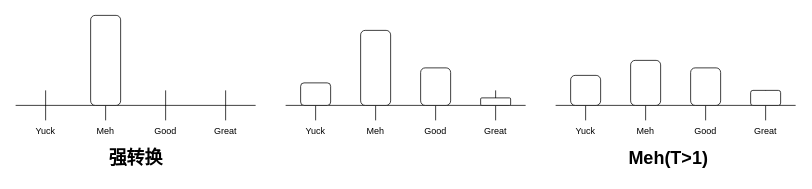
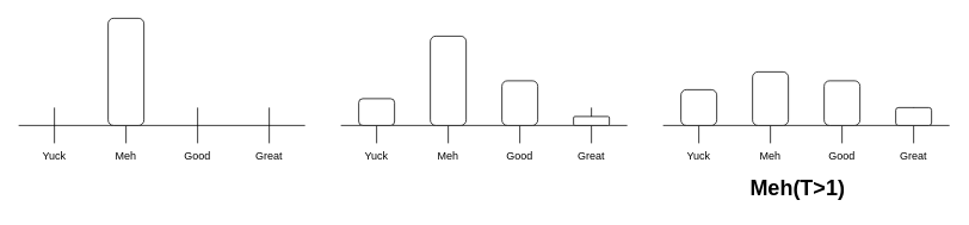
  <mxCell id="0" />
  <mxCell id="1" parent="0" />
  <mxCell id="2" value="" style="endArrow=none;html=1;" edge="1" parent="1"><mxGeometry width="50" height="50" relative="1" as="geometry"><mxPoint x="20" y="140" as="sourcePoint" /><mxPoint x="340" y="140" as="targetPoint" /></mxGeometry></mxCell>
  <mxCell id="3" value="" style="endArrow=none;html=1;" edge="1" parent="1"><mxGeometry width="50" height="50" relative="1" as="geometry"><mxPoint x="60" y="160" as="sourcePoint" /><mxPoint x="60" y="120" as="targetPoint" /></mxGeometry></mxCell>
  <mxCell id="4" value="" style="endArrow=none;html=1;" edge="1" parent="1"><mxGeometry width="50" height="50" relative="1" as="geometry"><mxPoint x="140" y="160" as="sourcePoint" /><mxPoint x="140" y="120" as="targetPoint" /></mxGeometry></mxCell>
  <mxCell id="5" value="" style="endArrow=none;html=1;" edge="1" parent="1"><mxGeometry width="50" height="50" relative="1" as="geometry"><mxPoint x="220" y="160" as="sourcePoint" /><mxPoint x="220" y="120" as="targetPoint" /></mxGeometry></mxCell>
  <mxCell id="6" value="" style="endArrow=none;html=1;" edge="1" parent="1"><mxGeometry width="50" height="50" relative="1" as="geometry"><mxPoint x="300" y="160" as="sourcePoint" /><mxPoint x="300" y="120" as="targetPoint" /></mxGeometry></mxCell>
  <mxCell id="7" value="Yuck" style="text;html=1;strokeColor=none;fillColor=none;align=center;verticalAlign=middle;whiteSpace=wrap;rounded=0;" vertex="1" parent="1"><mxGeometry x="30" y="160" width="60" height="30" as="geometry" /></mxCell>
  <mxCell id="8" value="Meh" style="text;html=1;strokeColor=none;fillColor=none;align=center;verticalAlign=middle;whiteSpace=wrap;rounded=0;" vertex="1" parent="1"><mxGeometry x="110" y="160" width="60" height="30" as="geometry" /></mxCell>
  <mxCell id="9" value="Good" style="text;html=1;strokeColor=none;fillColor=none;align=center;verticalAlign=middle;whiteSpace=wrap;rounded=0;" vertex="1" parent="1"><mxGeometry x="190" y="160" width="60" height="30" as="geometry" /></mxCell>
  <mxCell id="10" value="Great" style="text;html=1;strokeColor=none;fillColor=none;align=center;verticalAlign=middle;whiteSpace=wrap;rounded=0;" vertex="1" parent="1"><mxGeometry x="270" y="160" width="60" height="30" as="geometry" /></mxCell>
  <mxCell id="11" value="" style="rounded=1;whiteSpace=wrap;html=1;" vertex="1" parent="1"><mxGeometry x="120" y="20" width="40" height="120" as="geometry" /></mxCell>
  <mxCell id="12" value="" style="endArrow=none;html=1;" edge="1" parent="1"><mxGeometry width="50" height="50" relative="1" as="geometry"><mxPoint x="380" y="140" as="sourcePoint" /><mxPoint x="700" y="140" as="targetPoint" /></mxGeometry></mxCell>
  <mxCell id="13" value="" style="endArrow=none;html=1;" edge="1" parent="1"><mxGeometry width="50" height="50" relative="1" as="geometry"><mxPoint x="420" y="160" as="sourcePoint" /><mxPoint x="420" y="120" as="targetPoint" /></mxGeometry></mxCell>
  <mxCell id="14" value="" style="endArrow=none;html=1;" edge="1" parent="1"><mxGeometry width="50" height="50" relative="1" as="geometry"><mxPoint x="500" y="160" as="sourcePoint" /><mxPoint x="500" y="120" as="targetPoint" /></mxGeometry></mxCell>
  <mxCell id="15" value="" style="endArrow=none;html=1;startArrow=none;" edge="1" parent="1" source="25"><mxGeometry width="50" height="50" relative="1" as="geometry"><mxPoint x="580" y="160" as="sourcePoint" /><mxPoint x="580" y="120" as="targetPoint" /></mxGeometry></mxCell>
  <mxCell id="16" value="" style="endArrow=none;html=1;" edge="1" parent="1"><mxGeometry width="50" height="50" relative="1" as="geometry"><mxPoint x="660" y="160" as="sourcePoint" /><mxPoint x="660" y="120" as="targetPoint" /></mxGeometry></mxCell>
  <mxCell id="17" value="Yuck" style="text;html=1;strokeColor=none;fillColor=none;align=center;verticalAlign=middle;whiteSpace=wrap;rounded=0;" vertex="1" parent="1"><mxGeometry x="390" y="160" width="60" height="30" as="geometry" /></mxCell>
  <mxCell id="18" value="Meh" style="text;html=1;strokeColor=none;fillColor=none;align=center;verticalAlign=middle;whiteSpace=wrap;rounded=0;" vertex="1" parent="1"><mxGeometry x="470" y="160" width="60" height="30" as="geometry" /></mxCell>
  <mxCell id="19" value="Good" style="text;html=1;strokeColor=none;fillColor=none;align=center;verticalAlign=middle;whiteSpace=wrap;rounded=0;" vertex="1" parent="1"><mxGeometry x="550" y="160" width="60" height="30" as="geometry" /></mxCell>
  <mxCell id="20" value="Great" style="text;html=1;strokeColor=none;fillColor=none;align=center;verticalAlign=middle;whiteSpace=wrap;rounded=0;" vertex="1" parent="1"><mxGeometry x="630" y="160" width="60" height="30" as="geometry" /></mxCell>
  <mxCell id="21" value="" style="rounded=1;whiteSpace=wrap;html=1;" vertex="1" parent="1"><mxGeometry x="480" y="40" width="40" height="100" as="geometry" /></mxCell>
- <mxCell id="22" value="强转换" style="text;strokeColor=none;fillColor=none;html=1;fontSize=24;fontStyle=1;verticalAlign=middle;align=center;" vertex="1" parent="1"><mxGeometry x="130" y="190" width="100" height="40" as="geometry" /></mxCell>
  <mxCell id="23" value="" style="rounded=1;whiteSpace=wrap;html=1;" vertex="1" parent="1"><mxGeometry x="400" y="110" width="40" height="30" as="geometry" /></mxCell>
  <mxCell id="24" value="" style="endArrow=none;html=1;" edge="1" parent="1" target="25"><mxGeometry width="50" height="50" relative="1" as="geometry"><mxPoint x="580" y="160" as="sourcePoint" /><mxPoint x="580" y="120" as="targetPoint" /></mxGeometry></mxCell>
  <mxCell id="25" value="" style="rounded=1;whiteSpace=wrap;html=1;" vertex="1" parent="1"><mxGeometry x="560" y="90" width="40" height="50" as="geometry" /></mxCell>
  <mxCell id="26" value="" style="rounded=1;whiteSpace=wrap;html=1;" vertex="1" parent="1"><mxGeometry x="640" y="130" width="40" height="10" as="geometry" /></mxCell>
  <mxCell id="27" value="" style="endArrow=none;html=1;" edge="1" parent="1"><mxGeometry width="50" height="50" relative="1" as="geometry"><mxPoint x="740" y="140" as="sourcePoint" /><mxPoint x="1060" y="140" as="targetPoint" /></mxGeometry></mxCell>
  <mxCell id="28" value="" style="endArrow=none;html=1;" edge="1" parent="1"><mxGeometry width="50" height="50" relative="1" as="geometry"><mxPoint x="780" y="160" as="sourcePoint" /><mxPoint x="780" y="120" as="targetPoint" /></mxGeometry></mxCell>
  <mxCell id="29" value="" style="endArrow=none;html=1;" edge="1" parent="1"><mxGeometry width="50" height="50" relative="1" as="geometry"><mxPoint x="860" y="160" as="sourcePoint" /><mxPoint x="860" y="120" as="targetPoint" /></mxGeometry></mxCell>
  <mxCell id="30" value="" style="endArrow=none;html=1;startArrow=none;" edge="1" parent="1" source="39"><mxGeometry width="50" height="50" relative="1" as="geometry"><mxPoint x="940" y="160" as="sourcePoint" /><mxPoint x="940" y="120" as="targetPoint" /></mxGeometry></mxCell>
  <mxCell id="31" value="" style="endArrow=none;html=1;" edge="1" parent="1"><mxGeometry width="50" height="50" relative="1" as="geometry"><mxPoint x="1020" y="160" as="sourcePoint" /><mxPoint x="1020" y="120" as="targetPoint" /></mxGeometry></mxCell>
  <mxCell id="32" value="Yuck" style="text;html=1;strokeColor=none;fillColor=none;align=center;verticalAlign=middle;whiteSpace=wrap;rounded=0;" vertex="1" parent="1"><mxGeometry x="750" y="160" width="60" height="30" as="geometry" /></mxCell>
  <mxCell id="33" value="Meh" style="text;html=1;strokeColor=none;fillColor=none;align=center;verticalAlign=middle;whiteSpace=wrap;rounded=0;" vertex="1" parent="1"><mxGeometry x="830" y="160" width="60" height="30" as="geometry" /></mxCell>
  <mxCell id="34" value="Good" style="text;html=1;strokeColor=none;fillColor=none;align=center;verticalAlign=middle;whiteSpace=wrap;rounded=0;" vertex="1" parent="1"><mxGeometry x="910" y="160" width="60" height="30" as="geometry" /></mxCell>
  <mxCell id="35" value="Great" style="text;html=1;strokeColor=none;fillColor=none;align=center;verticalAlign=middle;whiteSpace=wrap;rounded=0;" vertex="1" parent="1"><mxGeometry x="990" y="160" width="60" height="30" as="geometry" /></mxCell>
  <mxCell id="36" value="" style="rounded=1;whiteSpace=wrap;html=1;" vertex="1" parent="1"><mxGeometry x="840" y="80" width="40" height="60" as="geometry" /></mxCell>
  <mxCell id="37" value="" style="rounded=1;whiteSpace=wrap;html=1;" vertex="1" parent="1"><mxGeometry x="760" y="100" width="40" height="40" as="geometry" /></mxCell>
  <mxCell id="38" value="" style="endArrow=none;html=1;" edge="1" parent="1" target="39"><mxGeometry width="50" height="50" relative="1" as="geometry"><mxPoint x="940" y="160" as="sourcePoint" /><mxPoint x="940" y="120" as="targetPoint" /></mxGeometry></mxCell>
  <mxCell id="39" value="" style="rounded=1;whiteSpace=wrap;html=1;" vertex="1" parent="1"><mxGeometry x="920" y="90" width="40" height="50" as="geometry" /></mxCell>
  <mxCell id="40" value="" style="rounded=1;whiteSpace=wrap;html=1;" vertex="1" parent="1"><mxGeometry x="1000" y="120" width="40" height="20" as="geometry" /></mxCell>
  <mxCell id="41" value="Meh(T&amp;gt;1)" style="text;strokeColor=none;fillColor=none;html=1;fontSize=24;fontStyle=1;verticalAlign=middle;align=center;" vertex="1" parent="1"><mxGeometry x="840" y="190" width="100" height="40" as="geometry" /></mxCell>
